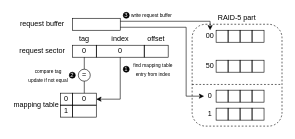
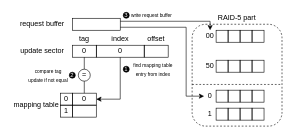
  <mxCell id="0" />
  <mxCell id="1" parent="0" />
  <mxCell id="2" value="" style="rounded=1;whiteSpace=wrap;html=1;fillColor=none;dashed=1;" vertex="1" parent="1"><mxGeometry x="320" y="40" width="150" height="170" as="geometry" /></mxCell>
  <mxCell id="3" value="0" style="rounded=0;whiteSpace=wrap;html=1;fillColor=none;" vertex="1" parent="1"><mxGeometry x="120" y="75" width="40" height="20" as="geometry" /></mxCell>
  <mxCell id="4" value="0" style="rounded=0;whiteSpace=wrap;html=1;fillColor=none;" vertex="1" parent="1"><mxGeometry x="160" y="75" width="80" height="20" as="geometry" /></mxCell>
  <mxCell id="5" value="" style="rounded=0;whiteSpace=wrap;html=1;fillColor=none;" vertex="1" parent="1"><mxGeometry x="240" y="75" width="40" height="20" as="geometry" /></mxCell>
  <mxCell id="6" value="tag" style="rounded=0;whiteSpace=wrap;html=1;fillColor=none;strokeColor=none;" vertex="1" parent="1"><mxGeometry x="120" y="55" width="40" height="20" as="geometry" /></mxCell>
  <mxCell id="7" value="index" style="rounded=0;whiteSpace=wrap;html=1;fillColor=none;strokeColor=none;" vertex="1" parent="1"><mxGeometry x="180" y="55" width="40" height="20" as="geometry" /></mxCell>
  <mxCell id="8" value="offset" style="rounded=0;whiteSpace=wrap;html=1;fillColor=none;strokeColor=none;" vertex="1" parent="1"><mxGeometry x="240" y="55" width="40" height="20" as="geometry" /></mxCell>
- <mxCell id="9" value="request sector" style="rounded=0;whiteSpace=wrap;html=1;fillColor=none;strokeColor=none;" vertex="1" parent="1"><mxGeometry x="30" y="75" width="80" height="20" as="geometry" /></mxCell>
+ <mxCell id="9" value="update sector" style="rounded=0;whiteSpace=wrap;html=1;fillColor=none;strokeColor=none;" vertex="1" parent="1"><mxGeometry x="30" y="75" width="80" height="20" as="geometry" /></mxCell>
  <mxCell id="10" value="0" style="rounded=0;whiteSpace=wrap;html=1;fillColor=none;" vertex="1" parent="1"><mxGeometry x="120" y="155" width="40" height="20" as="geometry" /></mxCell>
  <mxCell id="11" value="" style="endArrow=none;html=1;rounded=0;exitX=0.5;exitY=1;exitDx=0;exitDy=0;endSize=6;" edge="1" parent="1" source="4"><mxGeometry width="50" height="50" relative="1" as="geometry"><mxPoint x="430" y="245" as="sourcePoint" /><mxPoint x="200" y="165" as="targetPoint" /></mxGeometry></mxCell>
  <mxCell id="12" value="=" style="ellipse;whiteSpace=wrap;html=1;aspect=fixed;fillColor=none;" vertex="1" parent="1"><mxGeometry x="130" y="115" width="20" height="20" as="geometry" /></mxCell>
  <mxCell id="13" value="" style="endArrow=none;html=1;rounded=0;exitX=0.5;exitY=0;exitDx=0;exitDy=0;entryX=0.5;entryY=1;entryDx=0;entryDy=0;" edge="1" parent="1" source="10" target="12"><mxGeometry width="50" height="50" relative="1" as="geometry"><mxPoint x="430" y="245" as="sourcePoint" /><mxPoint x="480" y="195" as="targetPoint" /></mxGeometry></mxCell>
  <mxCell id="14" value="" style="endArrow=none;html=1;rounded=0;exitX=0.5;exitY=0;exitDx=0;exitDy=0;entryX=0.5;entryY=1;entryDx=0;entryDy=0;" edge="1" parent="1" source="12" target="3"><mxGeometry width="50" height="50" relative="1" as="geometry"><mxPoint x="430" y="245" as="sourcePoint" /><mxPoint x="480" y="195" as="targetPoint" /></mxGeometry></mxCell>
  <mxCell id="15" value="mapping table" style="rounded=0;whiteSpace=wrap;html=1;fillColor=none;strokeColor=none;" vertex="1" parent="1"><mxGeometry y="165" width="80" height="20" as="geometry" x="20" /></mxCell>
  <mxCell id="16" value="" style="rounded=0;whiteSpace=wrap;html=1;fillColor=none;" vertex="1" parent="1"><mxGeometry x="120" y="175" width="40" height="20" as="geometry" /></mxCell>
  <mxCell id="17" value="0" style="rounded=0;whiteSpace=wrap;html=1;fillColor=none;" vertex="1" parent="1"><mxGeometry x="100" y="155" width="20" height="20" as="geometry" /></mxCell>
  <mxCell id="18" value="1" style="rounded=0;whiteSpace=wrap;html=1;fillColor=none;" vertex="1" parent="1"><mxGeometry x="100" y="175" width="20" height="20" as="geometry" /></mxCell>
  <mxCell id="19" value="" style="rounded=0;whiteSpace=wrap;html=1;fillColor=none;" vertex="1" parent="1"><mxGeometry x="360" y="50" width="20" height="20" as="geometry" /></mxCell>
  <mxCell id="20" value="" style="rounded=0;whiteSpace=wrap;html=1;fillColor=none;" vertex="1" parent="1"><mxGeometry x="380" y="50" width="20" height="20" as="geometry" /></mxCell>
  <mxCell id="21" value="" style="rounded=0;whiteSpace=wrap;html=1;fillColor=none;" vertex="1" parent="1"><mxGeometry x="400" y="50" width="20" height="20" as="geometry" /></mxCell>
  <mxCell id="22" value="" style="rounded=0;whiteSpace=wrap;html=1;fillColor=none;" vertex="1" parent="1"><mxGeometry x="420" y="50" width="20" height="20" as="geometry" /></mxCell>
  <mxCell id="23" value="" style="rounded=0;whiteSpace=wrap;html=1;fillColor=none;" vertex="1" parent="1"><mxGeometry x="360" y="100" width="20" height="20" as="geometry" /></mxCell>
  <mxCell id="24" value="" style="rounded=0;whiteSpace=wrap;html=1;fillColor=none;" vertex="1" parent="1"><mxGeometry x="380" y="100" width="20" height="20" as="geometry" /></mxCell>
  <mxCell id="25" value="" style="rounded=0;whiteSpace=wrap;html=1;fillColor=none;" vertex="1" parent="1"><mxGeometry x="400" y="100" width="20" height="20" as="geometry" /></mxCell>
  <mxCell id="26" value="" style="rounded=0;whiteSpace=wrap;html=1;fillColor=none;" vertex="1" parent="1"><mxGeometry x="420" y="100" width="20" height="20" as="geometry" /></mxCell>
  <mxCell id="27" value="" style="rounded=0;whiteSpace=wrap;html=1;fillColor=none;" vertex="1" parent="1"><mxGeometry x="360" y="150" width="20" height="20" as="geometry" /></mxCell>
  <mxCell id="28" value="" style="rounded=0;whiteSpace=wrap;html=1;fillColor=none;" vertex="1" parent="1"><mxGeometry x="380" y="150" width="20" height="20" as="geometry" /></mxCell>
  <mxCell id="29" value="" style="rounded=0;whiteSpace=wrap;html=1;fillColor=none;" vertex="1" parent="1"><mxGeometry x="400" y="150" width="20" height="20" as="geometry" /></mxCell>
  <mxCell id="30" value="" style="rounded=0;whiteSpace=wrap;html=1;fillColor=none;" vertex="1" parent="1"><mxGeometry x="420" y="150" width="20" height="20" as="geometry" /></mxCell>
  <mxCell id="31" value="" style="rounded=0;whiteSpace=wrap;html=1;fillColor=none;" vertex="1" parent="1"><mxGeometry x="360" y="180" width="20" height="20" as="geometry" /></mxCell>
  <mxCell id="32" value="" style="rounded=0;whiteSpace=wrap;html=1;fillColor=none;" vertex="1" parent="1"><mxGeometry x="380" y="180" width="20" height="20" as="geometry" /></mxCell>
  <mxCell id="33" value="" style="rounded=0;whiteSpace=wrap;html=1;fillColor=none;" vertex="1" parent="1"><mxGeometry x="400" y="180" width="20" height="20" as="geometry" /></mxCell>
  <mxCell id="34" value="" style="rounded=0;whiteSpace=wrap;html=1;fillColor=none;" vertex="1" parent="1"><mxGeometry x="420" y="180" width="20" height="20" as="geometry" /></mxCell>
  <mxCell id="35" value="0&lt;span style=&quot;color: rgba(0, 0, 0, 0); font-family: monospace; font-size: 0px; text-align: start; text-wrap-mode: nowrap;&quot;&gt;%3CmxGraphModel%3E%3Croot%3E%3CmxCell%20id%3D%220%22%2F%3E%3CmxCell%20id%3D%221%22%20parent%3D%220%22%2F%3E%3CmxCell%20id%3D%222%22%20value%3D%22%22%20style%3D%22rounded%3D0%3BwhiteSpace%3Dwrap%3Bhtml%3D1%3BfillColor%3Dnone%3B%22%20vertex%3D%221%22%20parent%3D%221%22%3E%3CmxGeometry%20x%3D%22320%22%20y%3D%22120%22%20width%3D%2220%22%20height%3D%2220%22%20as%3D%22geometry%22%2F%3E%3C%2FmxCell%3E%3C%2Froot%3E%3C%2FmxGraphModel%3E&lt;/span&gt;" style="rounded=0;whiteSpace=wrap;html=1;fillColor=none;strokeColor=none;" vertex="1" parent="1"><mxGeometry x="340" y="150" width="20" height="20" as="geometry" /></mxCell>
  <mxCell id="36" value="1" style="rounded=0;whiteSpace=wrap;html=1;fillColor=none;strokeColor=none;" vertex="1" parent="1"><mxGeometry x="340" y="180" width="20" height="20" as="geometry" /></mxCell>
  <mxCell id="37" value="00" style="rounded=0;whiteSpace=wrap;html=1;fillColor=none;strokeColor=none;" vertex="1" parent="1"><mxGeometry x="340" y="50" width="20" height="20" as="geometry" /></mxCell>
  <mxCell id="38" value="50" style="rounded=0;whiteSpace=wrap;html=1;fillColor=none;strokeColor=none;" vertex="1" parent="1"><mxGeometry x="340" y="100" width="20" height="20" as="geometry" /></mxCell>
  <mxCell id="39" value="" style="endArrow=none;dashed=1;html=1;rounded=0;exitX=0;exitY=0.591;exitDx=0;exitDy=0;exitPerimeter=0;entryX=0.997;entryY=0.591;entryDx=0;entryDy=0;entryPerimeter=0;" edge="1" parent="1" source="2" target="2"><mxGeometry width="50" height="50" relative="1" as="geometry"><mxPoint x="430" y="240" as="sourcePoint" /><mxPoint x="480" y="190" as="targetPoint" /></mxGeometry></mxCell>
  <mxCell id="40" value="" style="rounded=0;whiteSpace=wrap;html=1;fillColor=none;" vertex="1" parent="1"><mxGeometry x="120" y="30" width="80" height="20" as="geometry" /></mxCell>
  <mxCell id="41" value="" style="endArrow=classic;html=1;rounded=0;entryX=0.5;entryY=0;entryDx=0;entryDy=0;" edge="1" parent="1" target="37"><mxGeometry width="50" height="50" relative="1" as="geometry"><mxPoint x="350" y="35" as="sourcePoint" /><mxPoint x="460" y="95" as="targetPoint" /></mxGeometry></mxCell>
  <mxCell id="42" value="" style="endArrow=none;html=1;rounded=0;exitX=1;exitY=0.25;exitDx=0;exitDy=0;" edge="1" parent="1" source="40"><mxGeometry width="50" height="50" relative="1" as="geometry"><mxPoint x="410" y="145" as="sourcePoint" /><mxPoint x="350" y="35" as="targetPoint" /></mxGeometry></mxCell>
  <mxCell id="43" value="" style="endArrow=none;html=1;rounded=0;exitX=1;exitY=0.75;exitDx=0;exitDy=0;" edge="1" parent="1" source="40"><mxGeometry width="50" height="50" relative="1" as="geometry"><mxPoint x="410" y="145" as="sourcePoint" /><mxPoint x="310" y="45" as="targetPoint" /></mxGeometry></mxCell>
  <mxCell id="44" value="" style="endArrow=none;html=1;rounded=0;" edge="1" parent="1"><mxGeometry width="50" height="50" relative="1" as="geometry"><mxPoint x="310" y="45" as="sourcePoint" /><mxPoint x="310" y="160" as="targetPoint" /></mxGeometry></mxCell>
  <mxCell id="45" value="" style="endArrow=classic;html=1;rounded=0;entryX=0;entryY=0.5;entryDx=0;entryDy=0;" edge="1" parent="1" target="35"><mxGeometry width="50" height="50" relative="1" as="geometry"><mxPoint x="310" y="160" as="sourcePoint" /><mxPoint x="460" y="95" as="targetPoint" /></mxGeometry></mxCell>
  <mxCell id="46" value="request buffer" style="rounded=0;whiteSpace=wrap;html=1;fillColor=none;strokeColor=none;" vertex="1" parent="1"><mxGeometry x="30" y="30" width="80" height="20" as="geometry" /></mxCell>
  <mxCell id="47" value="&lt;font style=&quot;font-size: 10px;&quot; color=&quot;#ffffff&quot;&gt;1&lt;/font&gt;" style="ellipse;whiteSpace=wrap;html=1;aspect=fixed;fillColor=#000000;" vertex="1" parent="1"><mxGeometry x="205" y="110" width="10" height="10" as="geometry" /></mxCell>
  <mxCell id="48" value="&lt;font style=&quot;font-size: 10px;&quot; color=&quot;#ffffff&quot;&gt;2&lt;/font&gt;" style="ellipse;whiteSpace=wrap;html=1;aspect=fixed;fillColor=#000000;" vertex="1" parent="1"><mxGeometry x="115" y="120" width="10" height="10" as="geometry" /></mxCell>
  <mxCell id="49" value="&lt;font style=&quot;font-size: 10px;&quot; color=&quot;#ffffff&quot;&gt;3&lt;/font&gt;" style="ellipse;whiteSpace=wrap;html=1;aspect=fixed;fillColor=#000000;" vertex="1" parent="1"><mxGeometry x="205" y="20" width="10" height="10" as="geometry" /></mxCell>
  <mxCell id="50" value="" style="endArrow=classic;html=1;rounded=0;entryX=1;entryY=0.5;entryDx=0;entryDy=0;" edge="1" parent="1" target="10"><mxGeometry width="50" height="50" relative="1" as="geometry"><mxPoint x="200" y="165" as="sourcePoint" /><mxPoint x="200" y="175" as="targetPoint" /></mxGeometry></mxCell>
  <mxCell id="51" value="&lt;font style=&quot;font-size: 8px;&quot;&gt;find mapping table entry from index&lt;/font&gt;" style="rounded=0;whiteSpace=wrap;html=1;fillColor=none;strokeColor=none;" vertex="1" parent="1"><mxGeometry x="215" y="105" width="80" height="20" as="geometry" /></mxCell>
  <mxCell id="52" value="&lt;font style=&quot;font-size: 8px;&quot;&gt;compare tag&lt;/font&gt;&lt;div&gt;&lt;font style=&quot;font-size: 8px;&quot;&gt;update if not equal&lt;/font&gt;&lt;/div&gt;" style="rounded=0;whiteSpace=wrap;html=1;fillColor=none;strokeColor=none;" vertex="1" parent="1"><mxGeometry x="40" y="115" width="80" height="20" as="geometry" /></mxCell>
  <mxCell id="53" value="&lt;font style=&quot;font-size: 8px;&quot;&gt;write request buffer&lt;/font&gt;" style="rounded=0;whiteSpace=wrap;html=1;fillColor=none;strokeColor=none;" vertex="1" parent="1"><mxGeometry x="215" y="20" width="75" height="10" as="geometry" /></mxCell>
  <mxCell id="54" value="RAID-5 part" style="rounded=0;whiteSpace=wrap;html=1;fillColor=none;strokeColor=none;" vertex="1" parent="1"><mxGeometry x="355" y="20" width="80" height="20" as="geometry" /></mxCell>
